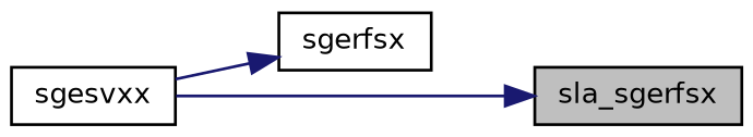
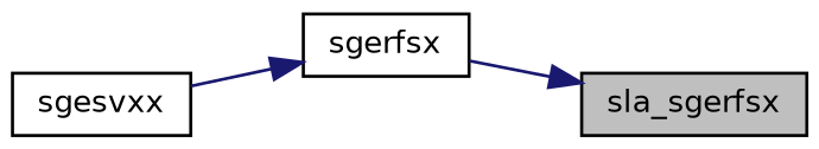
  digraph {
    rankdir=RL
    node [color=black fillcolor=white fontname=Helvetica fontsize=10 shape=record style=filled]
    edge [color=midnightblue dir=back fontname=Helvetica fontsize=10 labelfontname=Helvetica labelfontsize=10 style=solid]
    n1 [fillcolor=grey75 fontcolor=black height=0.2 label=sla_sgerfsx width=0.4]
    n2 [height=0.2 label=sgerfsx width=0.4]
    n3 [height=0.2 label=sgesvxx width=0.4]
-   n1 -> n3
+   n1 -> n2
    n2 -> n3
  }
